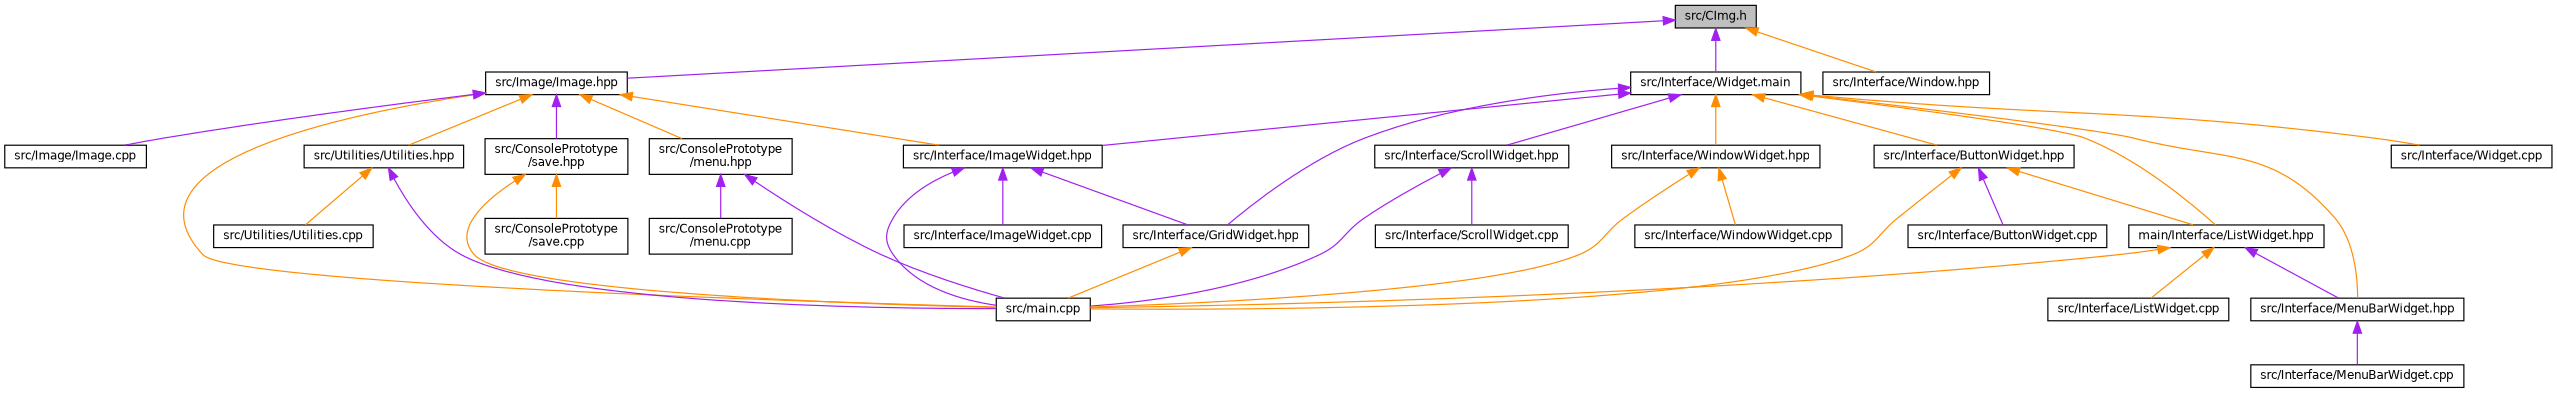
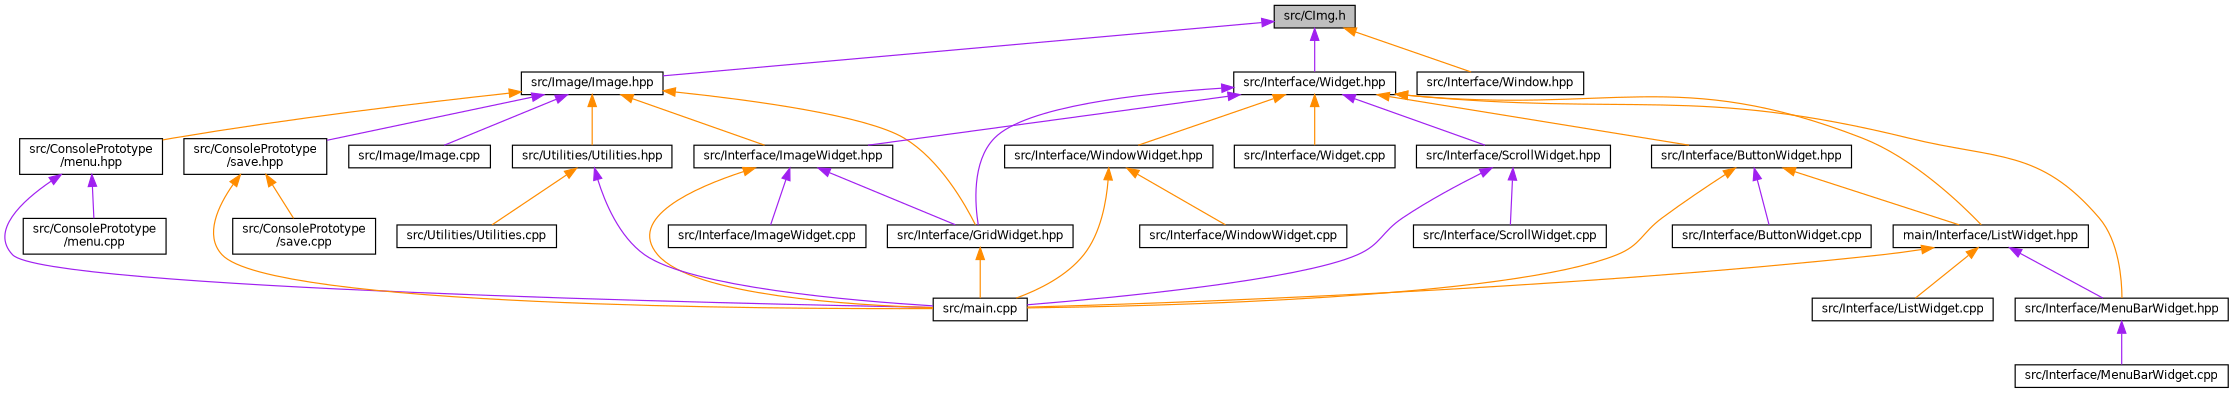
  digraph {
    node [color=black fillcolor=white fontname=Helvetica fontsize=10 shape=record style=filled]
    edge [color=darkorange dir=back fontname=Helvetica fontsize=10 labelfontname=Helvetica labelfontsize=10 style=solid]
    n1 [fillcolor=grey75 fontcolor=black height=0.2 label="src/CImg.h" width=0.4]
    n2 [height=0.2 label="src/Image/Image.hpp" width=0.4]
-   n3 [height=0.2 label="src/Interface/Widget.main" width=0.4]
+   n3 [height=0.2 label="src/Interface/Widget.hpp" width=0.4]
    n4 [height=0.2 label="src/Interface/Window.hpp" width=0.4]
    n5 [height=0.2 label="src/ConsolePrototype\l/menu.hpp" width=0.4]
    n6 [height=0.2 label="src/main.cpp" width=0.4]
    n7 [height=0.2 label="src/ConsolePrototype\l/save.hpp" width=0.4]
    n8 [height=0.2 label="src/Image/Image.cpp" width=0.4]
    n9 [height=0.2 label="src/Interface/ImageWidget.hpp" width=0.4]
    n10 [height=0.2 label="src/Utilities/Utilities.hpp" width=0.4]
    n11 [height=0.2 label="src/Interface/GridWidget.hpp" width=0.4]
    n12 [height=0.2 label="src/Interface/ButtonWidget.hpp" width=0.4]
    n13 [height=0.2 label="main/Interface/ListWidget.hpp" width=0.4]
    n14 [height=0.2 label="src/Interface/MenuBarWidget.hpp" width=0.4]
    n15 [height=0.2 label="src/Interface/ScrollWidget.hpp" width=0.4]
    n16 [height=0.2 label="src/Interface/Widget.cpp" width=0.4]
    n17 [height=0.2 label="src/Interface/WindowWidget.hpp" width=0.4]
    n18 [height=0.2 label="src/ConsolePrototype\l/menu.cpp" width=0.4]
    n19 [height=0.2 label="src/ConsolePrototype\l/save.cpp" width=0.4]
    n20 [height=0.2 label="src/Interface/ImageWidget.cpp" width=0.4]
    n21 [height=0.2 label="src/Utilities/Utilities.cpp" width=0.4]
    n22 [height=0.2 label="src/Interface/ButtonWidget.cpp" width=0.4]
    n23 [height=0.2 label="src/Interface/ListWidget.cpp" width=0.4]
    n24 [height=0.2 label="src/Interface/MenuBarWidget.cpp" width=0.4]
    n25 [height=0.2 label="src/Interface/ScrollWidget.cpp" width=0.4]
    n26 [height=0.2 label="src/Interface/WindowWidget.cpp" width=0.4]
    n1 -> n2 [color=purple]
    n1 -> n3 [color=purple]
    n1 -> n4
    n2 -> n5
-   n2 -> n6
+   n2 -> n11
    n2 -> n7 [color=purple]
    n2 -> n8 [color=purple]
    n2 -> n9
    n2 -> n10
    n3 -> n9 [color=purple]
    n3 -> n11 [color=purple]
    n3 -> n12
    n3 -> n13
    n3 -> n14
    n3 -> n15 [color=purple]
    n3 -> n16
    n3 -> n17
    n5 -> n6 [color=purple]
    n5 -> n18 [color=purple]
    n7 -> n6
    n7 -> n19
-   n9 -> n6 [color=purple]
+   n9 -> n6
    n9 -> n11 [color=purple]
    n9 -> n20 [color=purple]
    n10 -> n6 [color=purple]
    n10 -> n21
    n11 -> n6
    n12 -> n6
    n12 -> n13
    n12 -> n22 [color=purple]
    n13 -> n6
    n13 -> n14 [color=purple]
    n13 -> n23
    n14 -> n24 [color=purple]
    n15 -> n6 [color=purple]
    n15 -> n25 [color=purple]
    n17 -> n6
    n17 -> n26
  }
